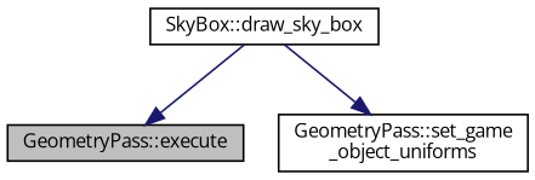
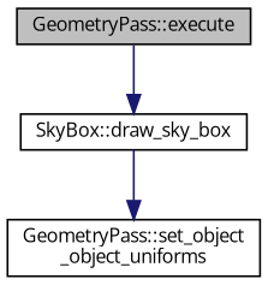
  digraph {
    fontname="Open Sans"
    rankdir=TB
    node [color=black fontname="Open Sans" fontsize=10 shape=record]
    edge [color=midnightblue fontname="Open Sans" fontsize=10 labelfontname=Helvetica labelfontsize=10 style=solid]
    n1 [fillcolor=grey75 fontcolor=black height=0.2 label="GeometryPass::execute" style=filled width=0.4]
    n2 [height=0.2 label="SkyBox::draw_sky_box" width=0.4]
-   n3 [height=0.2 label="GeometryPass::set_game\l_object_uniforms" width=0.4]
-   n2 -> n1
+   n3 [height=0.2 label="GeometryPass::set_object\l_object_uniforms" width=0.4]
+   n1 -> n2
    n2 -> n3
  }
